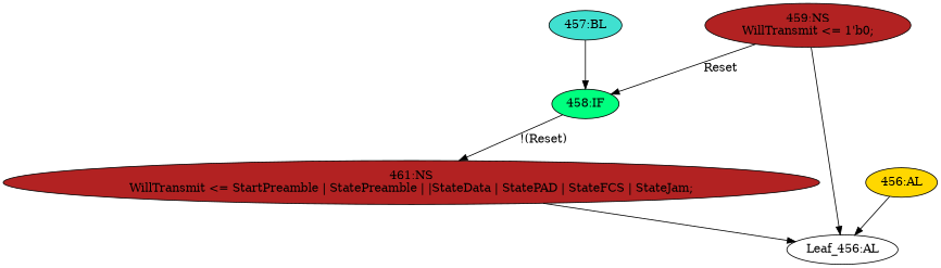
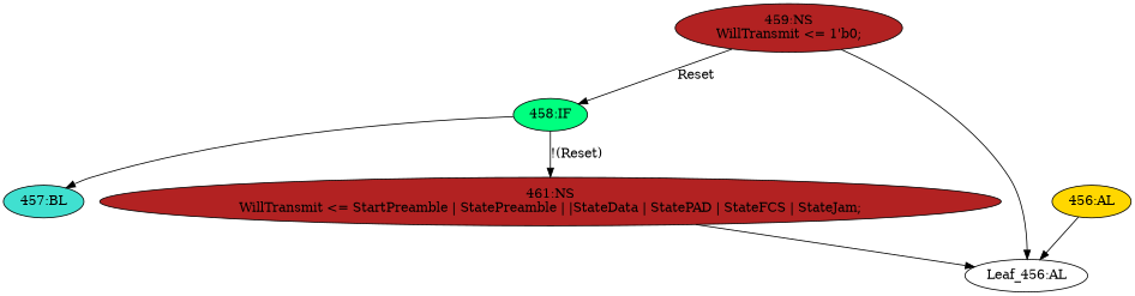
  strict digraph {
    node [fillcolor=firebrick statements="[]" style=filled typ=NonblockingSubstitution]
    edge [cond="[]" lineno=None]
    n1 [ast="<pyverilog.vparser.ast.Block object at 0x7ff8277fd7d0>" fillcolor=turquoise label="457:BL" typ=Block]
    n2 [ast="<pyverilog.vparser.ast.IfStatement object at 0x7ff8277fd250>" fillcolor=springgreen label="458:IF" typ=IfStatement]
    n3 [ast="<pyverilog.vparser.ast.NonblockingSubstitution object at 0x7ff8277fd1d0>" label="461:NS\nWillTransmit <= StartPreamble | StatePreamble | |StateData | StatePAD | StateFCS | StateJam;" statements="[<pyverilog.vparser.ast.NonblockingSubstitution object at 0x7ff8277fd1d0>]"]
    n4 [def_var="['WillTransmit']" label="Leaf_456:AL" fillcolor="" statements="" style="" typ=""]
    n5 [ast="<pyverilog.vparser.ast.NonblockingSubstitution object at 0x7ff8277fdf10>" label="459:NS\nWillTransmit <= 1'b0;" statements="[<pyverilog.vparser.ast.NonblockingSubstitution object at 0x7ff8277fdf10>]"]
    n6 [ast="<pyverilog.vparser.ast.Always object at 0x7ff8277fd450>" clk_sens=False fillcolor=gold label="456:AL" sens="['MTxClk', 'Reset']" typ=Always use_var="['Reset', 'StateJam', 'StateFCS', 'StateData', 'StartPreamble', 'StatePAD', 'StatePreamble']"]
-   n1 -> n2
+   n2 -> n1
    n2 -> n3 [cond="['Reset']" label="!(Reset)" lineno=458]
    n3 -> n4
    n5 -> n2 [cond="['Reset']" label=Reset lineno=458]
    n5 -> n4
    n6 -> n4
  }
